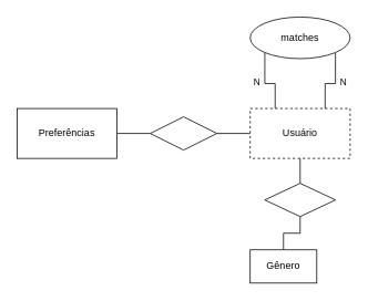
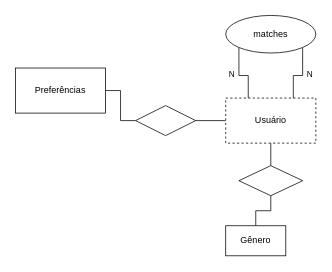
  <mxCell id="0" />
  <mxCell id="1" parent="0" />
  <mxCell id="2" value="" style="edgeStyle=orthogonalEdgeStyle;rounded=0;orthogonalLoop=1;jettySize=auto;html=1;endArrow=none;endFill=0;" edge="1" parent="1" source="3" target="12"><mxGeometry relative="1" as="geometry" /></mxCell>
  <mxCell id="3" value="Usuário" style="rounded=0;whiteSpace=wrap;html=1;dashed=1;" vertex="1" parent="1"><mxGeometry x="300" y="130" width="120" height="60" as="geometry" /></mxCell>
  <mxCell id="4" value="N" style="edgeStyle=orthogonalEdgeStyle;rounded=0;orthogonalLoop=1;jettySize=auto;html=1;exitX=0;exitY=1;exitDx=0;exitDy=0;entryX=0.25;entryY=0;entryDx=0;entryDy=0;endArrow=none;endFill=0;" edge="1" parent="1" source="6" target="3"><mxGeometry x="-0.103" y="-10" relative="1" as="geometry"><mxPoint as="offset" /></mxGeometry></mxCell>
  <mxCell id="5" value="N" style="edgeStyle=orthogonalEdgeStyle;rounded=0;orthogonalLoop=1;jettySize=auto;html=1;exitX=1;exitY=1;exitDx=0;exitDy=0;entryX=0.75;entryY=0;entryDx=0;entryDy=0;endArrow=none;endFill=0;" edge="1" parent="1" source="6" target="3"><mxGeometry x="-0.103" y="10" relative="1" as="geometry"><mxPoint as="offset" /></mxGeometry></mxCell>
  <mxCell id="6" value="matches" style="ellipse;whiteSpace=wrap;html=1;" vertex="1" parent="1"><mxGeometry x="300" y="20" width="120" height="50" as="geometry" /></mxCell>
  <mxCell id="7" style="edgeStyle=orthogonalEdgeStyle;rounded=0;orthogonalLoop=1;jettySize=auto;html=1;exitX=0.5;exitY=0;exitDx=0;exitDy=0;entryX=0.5;entryY=1;entryDx=0;entryDy=0;endArrow=none;endFill=0;" edge="1" parent="1" source="9" target="3"><mxGeometry relative="1" as="geometry" /></mxCell>
  <mxCell id="8" style="edgeStyle=orthogonalEdgeStyle;rounded=0;orthogonalLoop=1;jettySize=auto;html=1;exitX=0.5;exitY=1;exitDx=0;exitDy=0;endArrow=none;endFill=0;" edge="1" parent="1" source="9" target="10"><mxGeometry relative="1" as="geometry" /></mxCell>
  <mxCell id="9" value="" style="rhombus;whiteSpace=wrap;html=1;" vertex="1" parent="1"><mxGeometry x="317.5" y="220" width="85" height="40" as="geometry" /></mxCell>
  <mxCell id="10" value="Gênero" style="rounded=0;whiteSpace=wrap;html=1;" vertex="1" parent="1"><mxGeometry x="300" y="300" width="80" height="40" as="geometry" /></mxCell>
  <mxCell id="11" value="" style="edgeStyle=orthogonalEdgeStyle;rounded=0;orthogonalLoop=1;jettySize=auto;html=1;endArrow=none;endFill=0;" edge="1" parent="1" source="12" target="13"><mxGeometry relative="1" as="geometry" /></mxCell>
  <mxCell id="12" value="" style="rhombus;whiteSpace=wrap;html=1;rounded=0;" vertex="1" parent="1"><mxGeometry y="140" width="80" height="40" as="geometry" x="180" /></mxCell>
- <mxCell id="13" value="Preferências" style="whiteSpace=wrap;html=1;rounded=0;" vertex="1" parent="1"><mxGeometry x="20" y="130" width="120" height="60" as="geometry" /></mxCell>
+ <mxCell id="13" value="Preferências" style="whiteSpace=wrap;html=1;rounded=0;" vertex="1" parent="1"><mxGeometry x="20" y="90" width="120" height="60" as="geometry" /></mxCell>
